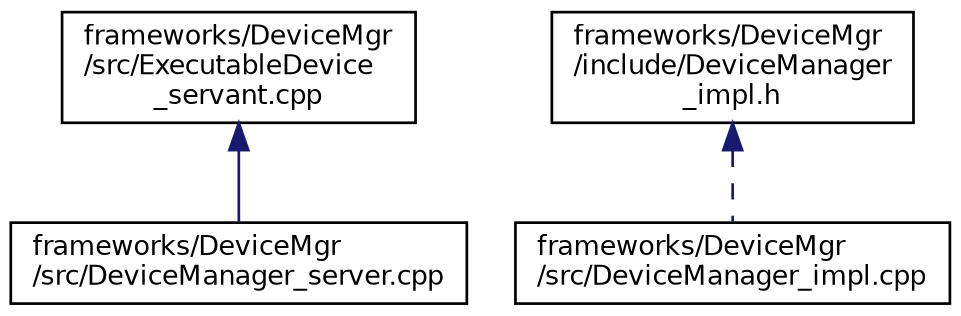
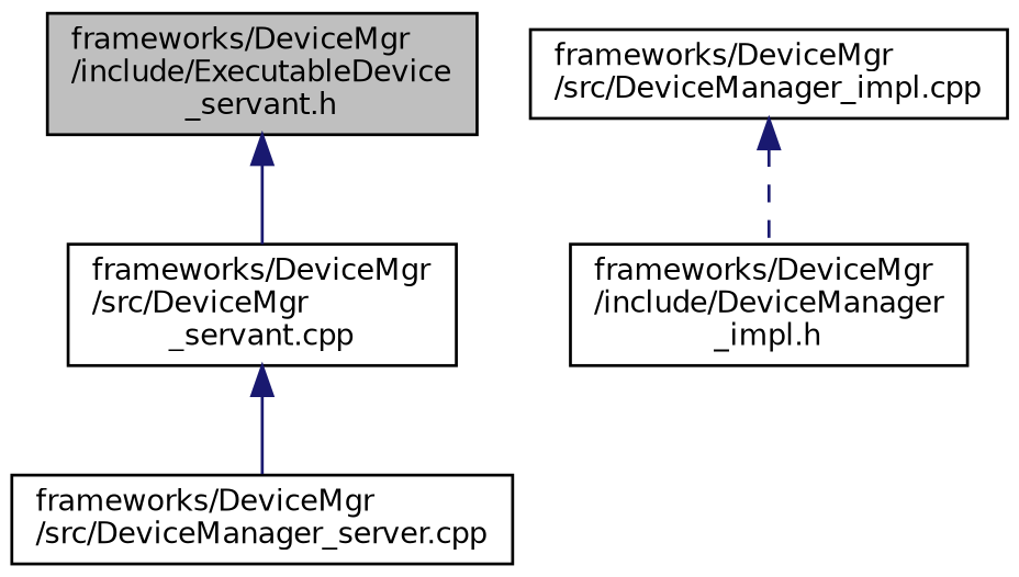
  digraph {
    node [color=black fillcolor=white fontname=Helvetica fontsize=10 shape=record style=filled]
    edge [color=midnightblue dir=back fontname=Helvetica fontsize=10 labelfontname=Helvetica labelfontsize=10 style=solid]
-   n2 [height=0.2 label="frameworks/DeviceMgr\l/src/ExecutableDevice\l_servant.cpp" width=0.4]
+   n1 [fillcolor=grey75 fontcolor=black height=0.2 label="frameworks/DeviceMgr\l/include/ExecutableDevice\l_servant.h" width=0.4]
+   n2 [height=0.2 label="frameworks/DeviceMgr\l/src/DeviceMgr\l_servant.cpp" width=0.4]
    n3 [height=0.2 label="frameworks/DeviceMgr\l/include/DeviceManager\l_impl.h" width=0.4]
    n4 [height=0.2 label="frameworks/DeviceMgr\l/src/DeviceManager_impl.cpp" width=0.4]
    n5 [height=0.2 label="frameworks/DeviceMgr\l/src/DeviceManager_server.cpp" width=0.4]
+   n1 -> n2
    n2 -> n5
-   n3 -> n4 [style=dashed]
+   n4 -> n3 [style=dashed]
  }
